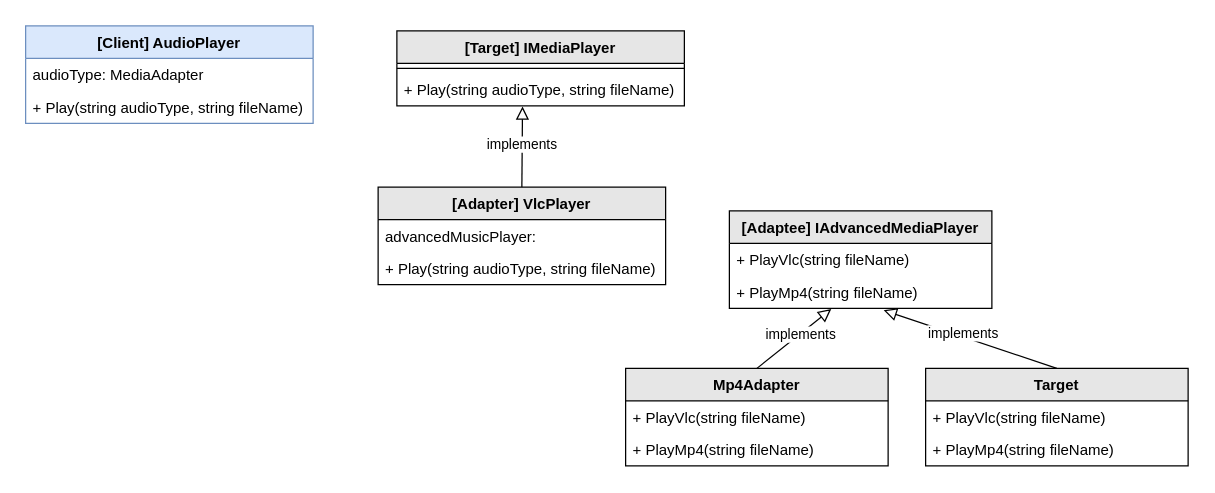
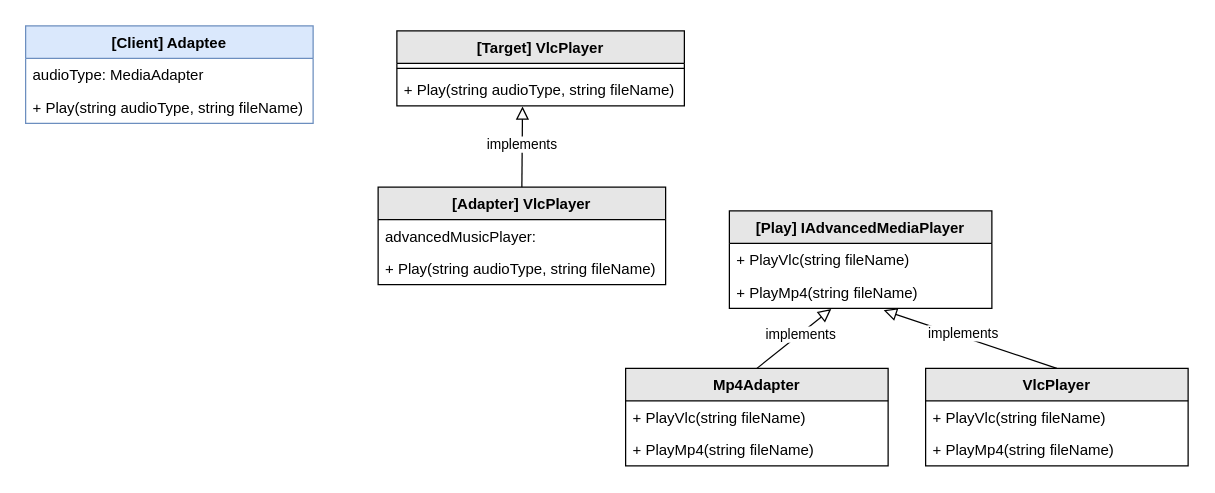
  <mxCell id="0" />
  <mxCell id="1" parent="0" />
- <mxCell id="2" value="[Target] IMediaPlayer" style="swimlane;fontStyle=1;align=center;verticalAlign=top;childLayout=stackLayout;horizontal=1;startSize=26;horizontalStack=0;resizeParent=1;resizeParentMax=0;resizeLast=0;collapsible=1;marginBottom=0;whiteSpace=wrap;html=1;fillColor=#E6E6E6;" vertex="1" parent="1"><mxGeometry x="317" y="24" width="230" height="60" as="geometry" /></mxCell>
+ <mxCell id="2" value="[Target] VlcPlayer" style="swimlane;fontStyle=1;align=center;verticalAlign=top;childLayout=stackLayout;horizontal=1;startSize=26;horizontalStack=0;resizeParent=1;resizeParentMax=0;resizeLast=0;collapsible=1;marginBottom=0;whiteSpace=wrap;html=1;fillColor=#E6E6E6;" vertex="1" parent="1"><mxGeometry x="317" y="24" width="230" height="60" as="geometry" /></mxCell>
  <mxCell id="3" value="" style="line;strokeWidth=1;fillColor=none;align=left;verticalAlign=middle;spacingTop=-1;spacingLeft=3;spacingRight=3;rotatable=0;labelPosition=right;points=[];portConstraint=eastwest;strokeColor=inherit;" vertex="1" parent="2"><mxGeometry y="26" width="230" height="8" as="geometry" /></mxCell>
  <mxCell id="4" value="+ Play(string audioType, string fileName)" style="text;strokeColor=none;fillColor=none;align=left;verticalAlign=top;spacingLeft=4;spacingRight=4;overflow=hidden;rotatable=0;points=[[0,0.5],[1,0.5]];portConstraint=eastwest;whiteSpace=wrap;html=1;" vertex="1" parent="2"><mxGeometry y="34" width="230" height="26" as="geometry" /></mxCell>
- <mxCell id="5" value="[Client] AudioPlayer" style="swimlane;fontStyle=1;align=center;verticalAlign=top;childLayout=stackLayout;horizontal=1;startSize=26;horizontalStack=0;resizeParent=1;resizeParentMax=0;resizeLast=0;collapsible=1;marginBottom=0;whiteSpace=wrap;html=1;fillColor=#dae8fc;strokeColor=#6c8ebf;" vertex="1" parent="1"><mxGeometry x="20" y="20" width="230" height="78" as="geometry" /></mxCell>
+ <mxCell id="5" value="[Client] Adaptee" style="swimlane;fontStyle=1;align=center;verticalAlign=top;childLayout=stackLayout;horizontal=1;startSize=26;horizontalStack=0;resizeParent=1;resizeParentMax=0;resizeLast=0;collapsible=1;marginBottom=0;whiteSpace=wrap;html=1;fillColor=#dae8fc;strokeColor=#6c8ebf;" vertex="1" parent="1"><mxGeometry x="20" y="20" width="230" height="78" as="geometry" /></mxCell>
  <mxCell id="6" value="audioType: MediaAdapter" style="text;strokeColor=none;fillColor=none;align=left;verticalAlign=top;spacingLeft=4;spacingRight=4;overflow=hidden;rotatable=0;points=[[0,0.5],[1,0.5]];portConstraint=eastwest;whiteSpace=wrap;html=1;" vertex="1" parent="5"><mxGeometry y="26" width="230" height="26" as="geometry" /></mxCell>
  <mxCell id="7" value="+ Play(string audioType, string fileName)" style="text;strokeColor=none;fillColor=none;align=left;verticalAlign=top;spacingLeft=4;spacingRight=4;overflow=hidden;rotatable=0;points=[[0,0.5],[1,0.5]];portConstraint=eastwest;whiteSpace=wrap;html=1;" vertex="1" parent="5"><mxGeometry y="52" width="230" height="26" as="geometry" /></mxCell>
- <mxCell id="8" value="[Adaptee] IAdvancedMediaPlayer" style="swimlane;fontStyle=1;align=center;verticalAlign=top;childLayout=stackLayout;horizontal=1;startSize=26;horizontalStack=0;resizeParent=1;resizeParentMax=0;resizeLast=0;collapsible=1;marginBottom=0;whiteSpace=wrap;html=1;fillColor=#E6E6E6;" vertex="1" parent="1"><mxGeometry x="583" y="168" width="210" height="78" as="geometry" /></mxCell>
+ <mxCell id="8" value="[Play] IAdvancedMediaPlayer" style="swimlane;fontStyle=1;align=center;verticalAlign=top;childLayout=stackLayout;horizontal=1;startSize=26;horizontalStack=0;resizeParent=1;resizeParentMax=0;resizeLast=0;collapsible=1;marginBottom=0;whiteSpace=wrap;html=1;fillColor=#E6E6E6;" vertex="1" parent="1"><mxGeometry x="583" y="168" width="210" height="78" as="geometry" /></mxCell>
  <mxCell id="9" value="+ PlayVlc(string fileName)" style="text;strokeColor=none;fillColor=none;align=left;verticalAlign=top;spacingLeft=4;spacingRight=4;overflow=hidden;rotatable=0;points=[[0,0.5],[1,0.5]];portConstraint=eastwest;whiteSpace=wrap;html=1;" vertex="1" parent="8"><mxGeometry y="26" width="210" height="26" as="geometry" /></mxCell>
  <mxCell id="10" value="+ PlayMp4(string fileName)" style="text;strokeColor=none;fillColor=none;align=left;verticalAlign=top;spacingLeft=4;spacingRight=4;overflow=hidden;rotatable=0;points=[[0,0.5],[1,0.5]];portConstraint=eastwest;whiteSpace=wrap;html=1;" vertex="1" parent="8"><mxGeometry y="52" width="210" height="26" as="geometry" /></mxCell>
  <mxCell id="11" value="[Adapter] VlcPlayer" style="swimlane;fontStyle=1;align=center;verticalAlign=top;childLayout=stackLayout;horizontal=1;startSize=26;horizontalStack=0;resizeParent=1;resizeParentMax=0;resizeLast=0;collapsible=1;marginBottom=0;whiteSpace=wrap;html=1;fillColor=#E6E6E6;" vertex="1" parent="1"><mxGeometry x="302" y="149" width="230" height="78" as="geometry" /></mxCell>
  <mxCell id="12" value="advancedMusicPlayer:&amp;nbsp;" style="text;strokeColor=none;fillColor=none;align=left;verticalAlign=top;spacingLeft=4;spacingRight=4;overflow=hidden;rotatable=0;points=[[0,0.5],[1,0.5]];portConstraint=eastwest;whiteSpace=wrap;html=1;" vertex="1" parent="11"><mxGeometry y="26" width="230" height="26" as="geometry" /></mxCell>
  <mxCell id="13" value="+ Play(string audioType, string fileName)" style="text;strokeColor=none;fillColor=none;align=left;verticalAlign=top;spacingLeft=4;spacingRight=4;overflow=hidden;rotatable=0;points=[[0,0.5],[1,0.5]];portConstraint=eastwest;whiteSpace=wrap;html=1;" vertex="1" parent="11"><mxGeometry y="52" width="230" height="26" as="geometry" /></mxCell>
  <mxCell id="14" value="implements" style="html=1;verticalAlign=bottom;endArrow=block;endSize=8;curved=0;rounded=0;exitX=0.5;exitY=0;exitDx=0;exitDy=0;endFill=0;entryX=0.437;entryY=1.019;entryDx=0;entryDy=0;entryPerimeter=0;" edge="1" parent="1" source="11" target="4"><mxGeometry x="-0.225" relative="1" as="geometry"><mxPoint x="455" y="194" as="sourcePoint" /><mxPoint x="453" y="97" as="targetPoint" /><mxPoint as="offset" /></mxGeometry></mxCell>
  <mxCell id="15" value="Mp4Adapter" style="swimlane;fontStyle=1;align=center;verticalAlign=top;childLayout=stackLayout;horizontal=1;startSize=26;horizontalStack=0;resizeParent=1;resizeParentMax=0;resizeLast=0;collapsible=1;marginBottom=0;whiteSpace=wrap;html=1;fillColor=#E6E6E6;" vertex="1" parent="1"><mxGeometry x="500" y="294" width="210" height="78" as="geometry" /></mxCell>
  <mxCell id="16" value="+ PlayVlc(string fileName)" style="text;strokeColor=none;fillColor=none;align=left;verticalAlign=top;spacingLeft=4;spacingRight=4;overflow=hidden;rotatable=0;points=[[0,0.5],[1,0.5]];portConstraint=eastwest;whiteSpace=wrap;html=1;" vertex="1" parent="15"><mxGeometry y="26" width="210" height="26" as="geometry" /></mxCell>
  <mxCell id="17" value="+ PlayMp4(string fileName)" style="text;strokeColor=none;fillColor=none;align=left;verticalAlign=top;spacingLeft=4;spacingRight=4;overflow=hidden;rotatable=0;points=[[0,0.5],[1,0.5]];portConstraint=eastwest;whiteSpace=wrap;html=1;" vertex="1" parent="15"><mxGeometry y="52" width="210" height="26" as="geometry" /></mxCell>
- <mxCell id="18" value="Target" style="swimlane;fontStyle=1;align=center;verticalAlign=top;childLayout=stackLayout;horizontal=1;startSize=26;horizontalStack=0;resizeParent=1;resizeParentMax=0;resizeLast=0;collapsible=1;marginBottom=0;whiteSpace=wrap;html=1;fillColor=#E6E6E6;" vertex="1" parent="1"><mxGeometry x="740" y="294" width="210" height="78" as="geometry" /></mxCell>
+ <mxCell id="18" value="VlcPlayer" style="swimlane;fontStyle=1;align=center;verticalAlign=top;childLayout=stackLayout;horizontal=1;startSize=26;horizontalStack=0;resizeParent=1;resizeParentMax=0;resizeLast=0;collapsible=1;marginBottom=0;whiteSpace=wrap;html=1;fillColor=#E6E6E6;" vertex="1" parent="1"><mxGeometry x="740" y="294" width="210" height="78" as="geometry" /></mxCell>
  <mxCell id="19" value="+ PlayVlc(string fileName)" style="text;strokeColor=none;fillColor=none;align=left;verticalAlign=top;spacingLeft=4;spacingRight=4;overflow=hidden;rotatable=0;points=[[0,0.5],[1,0.5]];portConstraint=eastwest;whiteSpace=wrap;html=1;" vertex="1" parent="18"><mxGeometry y="26" width="210" height="26" as="geometry" /></mxCell>
  <mxCell id="20" value="+ PlayMp4(string fileName)" style="text;strokeColor=none;fillColor=none;align=left;verticalAlign=top;spacingLeft=4;spacingRight=4;overflow=hidden;rotatable=0;points=[[0,0.5],[1,0.5]];portConstraint=eastwest;whiteSpace=wrap;html=1;" vertex="1" parent="18"><mxGeometry y="52" width="210" height="26" as="geometry" /></mxCell>
  <mxCell id="21" value="implements" style="html=1;verticalAlign=bottom;endArrow=block;endSize=8;curved=0;rounded=0;exitX=0.5;exitY=0;exitDx=0;exitDy=0;endFill=0;entryX=0.388;entryY=1.019;entryDx=0;entryDy=0;entryPerimeter=0;" edge="1" parent="1" source="15" target="10"><mxGeometry x="0.016" y="-7" relative="1" as="geometry"><mxPoint x="475" y="194" as="sourcePoint" /><mxPoint x="453" y="97" as="targetPoint" /><mxPoint y="1" as="offset" /></mxGeometry></mxCell>
  <mxCell id="22" value="implements" style="html=1;verticalAlign=bottom;endArrow=block;endSize=8;curved=0;rounded=0;exitX=0.5;exitY=0;exitDx=0;exitDy=0;endFill=0;entryX=0.588;entryY=1.058;entryDx=0;entryDy=0;entryPerimeter=0;" edge="1" parent="1" source="18" target="10"><mxGeometry x="0.052" y="6" relative="1" as="geometry"><mxPoint x="485" y="204" as="sourcePoint" /><mxPoint x="463" y="107" as="targetPoint" /><mxPoint as="offset" /></mxGeometry></mxCell>
